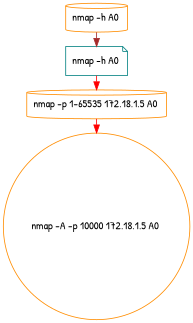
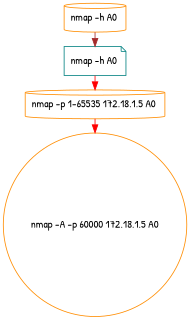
  digraph {
    rankdir=LR
    fontname="Patrick Hand"
    node [shape=cylinder color=darkorange fontname="Patrick Hand"]
    edge [constraint=false color=red fontname="Patrick Hand"]
    n1 [label="nmap -h A0 "]
    n2 [label="nmap -h A0 " shape=note color=teal]
    n3 [label="nmap -p 1-65535 172.18.1.5 A0 "]
-   n4 [label="nmap -A -p 10000 172.18.1.5 A0 " shape=circle]
+   n4 [label="nmap -A -p 60000 172.18.1.5 A0" shape=circle]
    n1 -> n2 [color=brown]
    n2 -> n3
    n3 -> n4
  }
